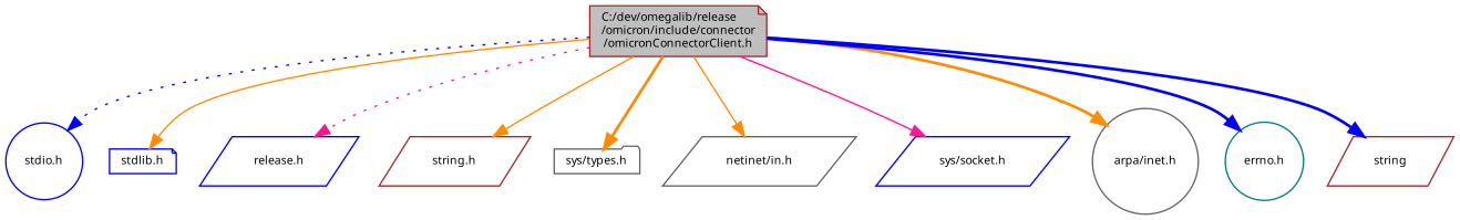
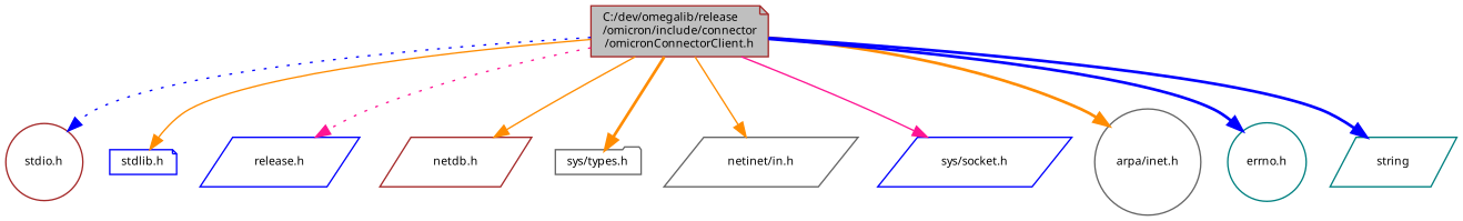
  digraph {
    node [color=blue fontname="FreeSans.ttf" fontsize=8 shape=parallelogram]
    edge [color=darkorange fontname="FreeSans.ttf" fontsize=8 labelfontname="FreeSans.ttf" labelfontsize=8 style=solid]
    n1 [color=brown fillcolor=grey75 fontcolor=black height=0.2 label="C:/dev/omegalib/release\l/omicron/include/connector\l/omicronConnectorClient.h" shape=note style=filled width=0.4]
-   n2 [height=0.2 label="stdio.h" shape=circle width=0.4]
+   n2 [color=brown height=0.2 label="stdio.h" shape=circle width=0.4]
    n3 [height=0.2 label="stdlib.h" shape=note width=0.4]
    n4 [height=0.2 label="release.h" width=0.4]
-   n5 [color=brown height=0.2 label="string.h" width=0.4]
+   n5 [color=brown height=0.2 label="netdb.h" width=0.4]
    n6 [color=gray40 height=0.2 label="sys/types.h" shape=folder width=0.4]
    n7 [color=gray40 height=0.2 label="netinet/in.h" width=0.4]
    n8 [height=0.2 label="sys/socket.h" width=0.4]
    n9 [color=gray40 height=0.2 label="arpa/inet.h" shape=circle width=0.4]
    n10 [color=teal height=0.2 label="errno.h" shape=circle width=0.4]
-   n11 [color=brown height=0.2 label=string width=0.4]
+   n11 [color=teal height=0.2 label=string width=0.4]
    n1 -> n2 [color=blue style=dotted]
    n1 -> n3
    n1 -> n4 [color=deeppink style=dotted]
    n1 -> n5
    n1 -> n6 [style=bold]
    n1 -> n7
    n1 -> n8 [color=deeppink]
    n1 -> n9 [style=bold]
    n1 -> n10 [color=blue style=bold]
    n1 -> n11 [color=blue style=bold]
  }
